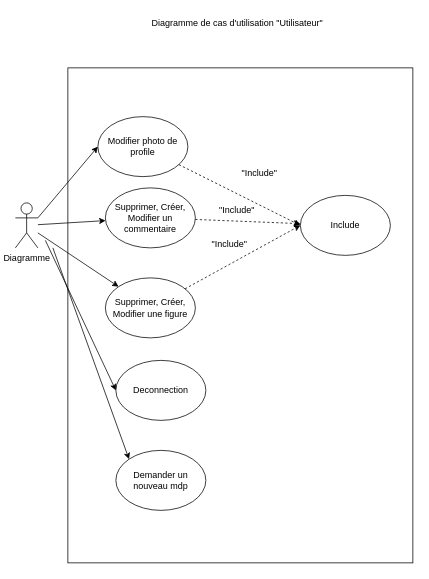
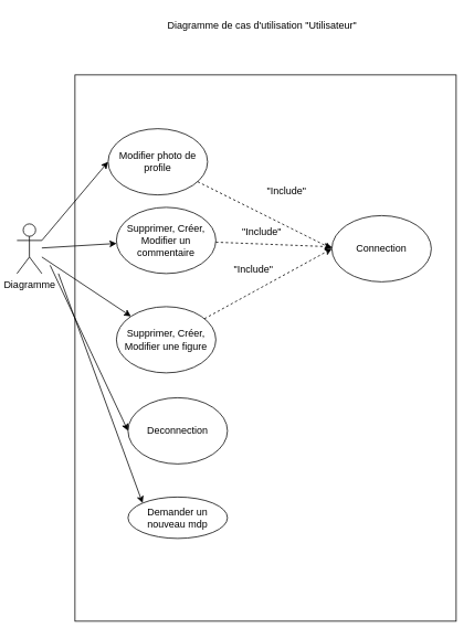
  <mxCell id="0" />
  <mxCell id="1" parent="0" />
  <mxCell id="2" value="" style="rounded=0;whiteSpace=wrap;html=1;" parent="1" vertex="1"><mxGeometry x="90" y="90" width="460" height="660" as="geometry" /></mxCell>
  <mxCell id="3" style="rounded=0;orthogonalLoop=1;jettySize=auto;html=1;exitX=1;exitY=0.333;exitDx=0;exitDy=0;exitPerimeter=0;entryX=0;entryY=0.5;entryDx=0;entryDy=0;" parent="1" source="6" target="8" edge="1"><mxGeometry relative="1" as="geometry" /></mxCell>
  <mxCell id="4" style="rounded=0;orthogonalLoop=1;jettySize=auto;html=1;" parent="1" source="6" target="10" edge="1"><mxGeometry relative="1" as="geometry" /></mxCell>
  <mxCell id="5" style="rounded=0;orthogonalLoop=1;jettySize=auto;html=1;" parent="1" source="6" target="12" edge="1"><mxGeometry relative="1" as="geometry" /></mxCell>
  <mxCell id="6" value="Diagramme" style="shape=umlActor;verticalLabelPosition=bottom;labelBackgroundColor=#ffffff;verticalAlign=top;html=1;outlineConnect=0;" parent="1" vertex="1"><mxGeometry x="20" y="270" width="30" height="60" as="geometry" /></mxCell>
  <mxCell id="7" style="edgeStyle=none;rounded=0;orthogonalLoop=1;jettySize=auto;html=1;entryX=0;entryY=0.5;entryDx=0;entryDy=0;dashed=1;" parent="1" source="8" target="14" edge="1"><mxGeometry relative="1" as="geometry" /></mxCell>
  <mxCell id="8" value="Modifier photo de profile" style="ellipse;whiteSpace=wrap;html=1;" parent="1" vertex="1"><mxGeometry x="130" y="155" width="120" height="80" as="geometry" /></mxCell>
  <mxCell id="9" style="edgeStyle=none;rounded=0;orthogonalLoop=1;jettySize=auto;html=1;dashed=1;" parent="1" source="10" target="14" edge="1"><mxGeometry relative="1" as="geometry" /></mxCell>
  <mxCell id="10" value="Supprimer, Créer, Modifier un commentaire" style="ellipse;whiteSpace=wrap;html=1;" parent="1" vertex="1"><mxGeometry x="140" y="250" width="120" height="80" as="geometry" /></mxCell>
  <mxCell id="11" style="edgeStyle=none;rounded=0;orthogonalLoop=1;jettySize=auto;html=1;entryX=0;entryY=0.5;entryDx=0;entryDy=0;dashed=1;" parent="1" source="12" target="14" edge="1"><mxGeometry relative="1" as="geometry" /></mxCell>
  <mxCell id="12" value="Supprimer, Créer, Modifier une figure" style="ellipse;whiteSpace=wrap;html=1;" parent="1" vertex="1"><mxGeometry x="140" y="370" width="120" height="80" as="geometry" /></mxCell>
  <mxCell id="13" value="Diagramme de cas d'utilisation &quot;Utilisateur&quot;" style="text;html=1;resizable=0;points=[];autosize=1;align=left;verticalAlign=top;spacingTop=-4;" parent="1" vertex="1"><mxGeometry x="200" y="20" width="240" height="20" as="geometry" /></mxCell>
- <mxCell id="14" value="Include" style="ellipse;whiteSpace=wrap;html=1;rounded=0;" parent="1" vertex="1"><mxGeometry x="400" y="260" width="120" height="80" as="geometry" /></mxCell>
+ <mxCell id="14" value="Connection" style="ellipse;whiteSpace=wrap;html=1;rounded=0;" parent="1" vertex="1"><mxGeometry x="400" y="260" width="120" height="80" as="geometry" /></mxCell>
  <mxCell id="15" value="&quot;Include&quot;" style="text;html=1;resizable=0;points=[];autosize=1;align=left;verticalAlign=top;spacingTop=-4;" parent="1" vertex="1"><mxGeometry x="320" y="220" width="60" height="20" as="geometry" /></mxCell>
  <mxCell id="16" value="&quot;Include&quot;" style="text;html=1;resizable=0;points=[];autosize=1;align=left;verticalAlign=top;spacingTop=-4;" parent="1" vertex="1"><mxGeometry x="290" y="270" width="60" height="20" as="geometry" /></mxCell>
  <mxCell id="17" value="&quot;Include&quot;" style="text;html=1;resizable=0;points=[];autosize=1;align=left;verticalAlign=top;spacingTop=-4;" parent="1" vertex="1"><mxGeometry x="280" y="315" width="60" height="20" as="geometry" /></mxCell>
  <mxCell id="18" value="Deconnection" style="ellipse;whiteSpace=wrap;html=1;" parent="1" vertex="1"><mxGeometry x="154" y="480" width="120" height="80" as="geometry" /></mxCell>
  <mxCell id="19" style="rounded=0;orthogonalLoop=1;jettySize=auto;html=1;entryX=0;entryY=0.5;entryDx=0;entryDy=0;" parent="1" target="18" edge="1"><mxGeometry relative="1" as="geometry"><mxPoint x="60" y="320" as="sourcePoint" /><mxPoint x="181.574" y="405.716" as="targetPoint" /></mxGeometry></mxCell>
- <mxCell id="20" value="Demander un nouveau mdp" style="ellipse;whiteSpace=wrap;html=1;" parent="1" vertex="1"><mxGeometry x="154" y="600" width="120" height="80" as="geometry" /></mxCell>
+ <mxCell id="20" value="Demander un nouveau mdp" style="ellipse;whiteSpace=wrap;html=1;" parent="1" vertex="1"><mxGeometry x="154" y="600" width="120" height="50" as="geometry" /></mxCell>
  <mxCell id="21" style="rounded=0;orthogonalLoop=1;jettySize=auto;html=1;entryX=0;entryY=0;entryDx=0;entryDy=0;" parent="1" target="20" edge="1"><mxGeometry relative="1" as="geometry"><mxPoint x="70" y="330" as="sourcePoint" /><mxPoint x="164" y="530" as="targetPoint" /></mxGeometry></mxCell>
